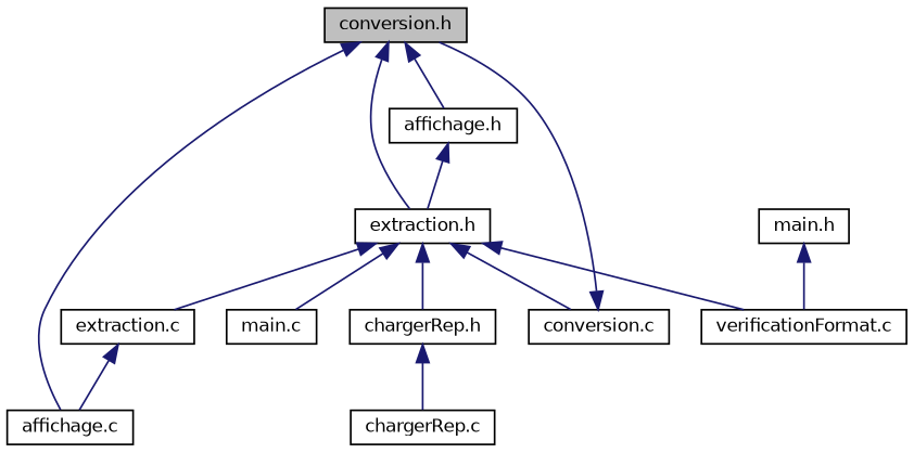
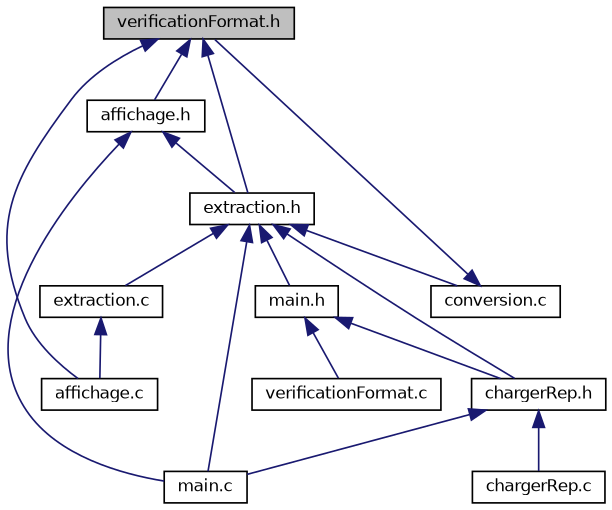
  digraph {
    node [color=black fillcolor=white fontname=Helvetica fontsize=10 shape=record style=filled]
    edge [color=midnightblue dir=back fontname=Helvetica fontsize=10 labelfontname=Helvetica labelfontsize=10 style=solid]
-   n1 [fillcolor=grey75 fontcolor=black height=0.2 label="conversion.h" width=0.4]
+   n1 [fillcolor=grey75 fontcolor=black height=0.2 label="verificationFormat.h" width=0.4]
    n2 [height=0.2 label="affichage.c" width=0.4]
    n3 [height=0.2 label="affichage.h" width=0.4]
    n4 [height=0.2 label="extraction.h" width=0.4]
    n5 [height=0.2 label="main.c" width=0.4]
    n6 [height=0.2 label="conversion.c" width=0.4]
    n7 [height=0.2 label="chargerRep.h" width=0.4]
    n8 [height=0.2 label="extraction.c" width=0.4]
    n9 [height=0.2 label="main.h" width=0.4]
    n10 [height=0.2 label="chargerRep.c" width=0.4]
    n11 [height=0.2 label="verificationFormat.c" width=0.4]
    n1 -> n2
    n1 -> n3
    n1 -> n4
    n3 -> n4
+   n3 -> n5
    n4 -> n5
    n4 -> n6
    n4 -> n7
    n4 -> n8
-   n4 -> n11
+   n4 -> n9
    n6 -> n1
+   n7 -> n5
    n7 -> n10
    n8 -> n2
+   n9 -> n7
    n9 -> n11
  }
